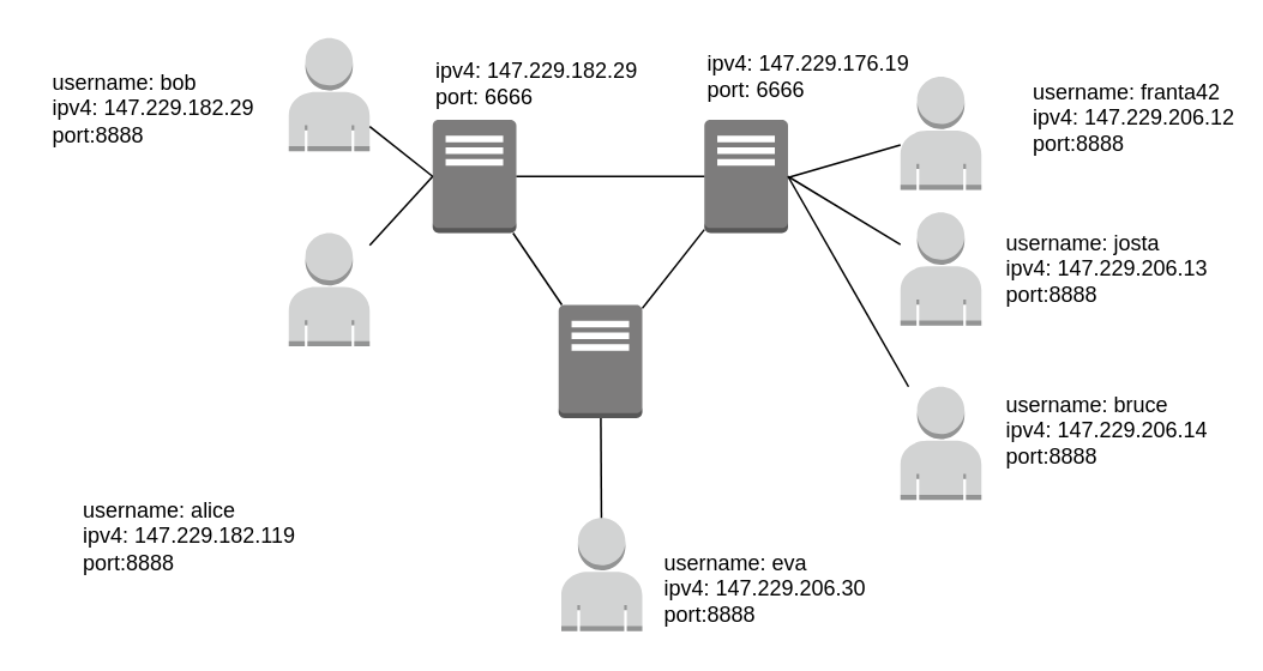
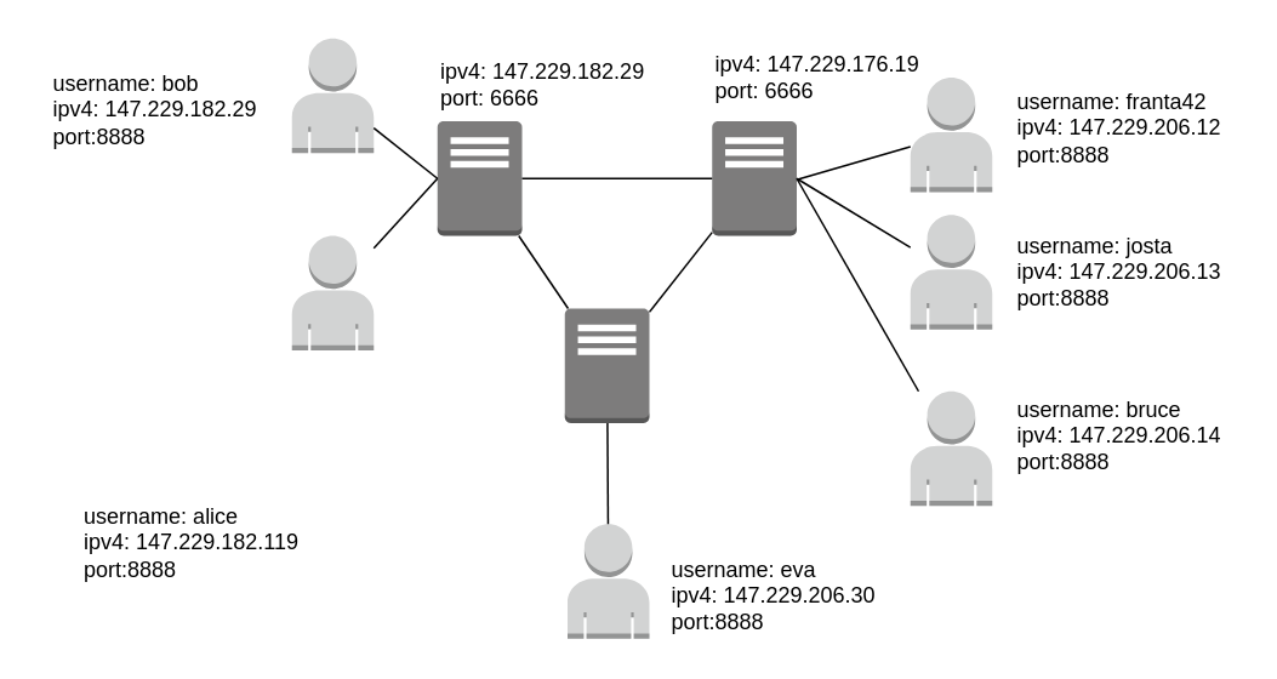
  <mxCell id="0" />
  <mxCell id="1" parent="0" />
  <mxCell id="2" value="" style="outlineConnect=0;dashed=0;verticalLabelPosition=bottom;verticalAlign=top;align=center;html=1;shape=mxgraph.aws3.user;fillColor=#D2D3D3;gradientColor=none;" vertex="1" parent="1"><mxGeometry x="160" y="20.5" width="45" height="63" as="geometry" /></mxCell>
  <mxCell id="3" value="" style="outlineConnect=0;dashed=0;verticalLabelPosition=bottom;verticalAlign=top;align=center;html=1;shape=mxgraph.aws3.user;fillColor=#D2D3D3;gradientColor=none;" vertex="1" parent="1"><mxGeometry x="160" y="129" width="45" height="63" as="geometry" /></mxCell>
  <mxCell id="4" value="" style="outlineConnect=0;dashed=0;verticalLabelPosition=bottom;verticalAlign=top;align=center;html=1;shape=mxgraph.aws3.traditional_server;fillColor=#7D7C7C;gradientColor=none;" vertex="1" parent="1"><mxGeometry x="240" y="66" width="46.5" height="63" as="geometry" /></mxCell>
  <mxCell id="5" value="" style="outlineConnect=0;dashed=0;verticalLabelPosition=bottom;verticalAlign=top;align=center;html=1;shape=mxgraph.aws3.traditional_server;fillColor=#7D7C7C;gradientColor=none;" vertex="1" parent="1"><mxGeometry x="310" y="169" width="46.5" height="63" as="geometry" /></mxCell>
  <mxCell id="6" value="" style="outlineConnect=0;dashed=0;verticalLabelPosition=bottom;verticalAlign=top;align=center;html=1;shape=mxgraph.aws3.user;fillColor=#D2D3D3;gradientColor=none;" vertex="1" parent="1"><mxGeometry x="311.5" y="287.5" width="45" height="63" as="geometry" /></mxCell>
  <mxCell id="7" value="" style="outlineConnect=0;dashed=0;verticalLabelPosition=bottom;verticalAlign=top;align=center;html=1;shape=mxgraph.aws3.traditional_server;fillColor=#7D7C7C;gradientColor=none;" vertex="1" parent="1"><mxGeometry x="391" y="66" width="46.5" height="63" as="geometry" /></mxCell>
  <mxCell id="8" value="" style="outlineConnect=0;dashed=0;verticalLabelPosition=bottom;verticalAlign=top;align=center;html=1;shape=mxgraph.aws3.user;fillColor=#D2D3D3;gradientColor=none;" vertex="1" parent="1"><mxGeometry x="500" y="42" width="45" height="63" as="geometry" /></mxCell>
  <mxCell id="9" value="" style="outlineConnect=0;dashed=0;verticalLabelPosition=bottom;verticalAlign=top;align=center;html=1;shape=mxgraph.aws3.user;fillColor=#D2D3D3;gradientColor=none;" vertex="1" parent="1"><mxGeometry x="500" y="117.5" width="45" height="63" as="geometry" /></mxCell>
  <mxCell id="10" value="" style="outlineConnect=0;dashed=0;verticalLabelPosition=bottom;verticalAlign=top;align=center;html=1;shape=mxgraph.aws3.user;fillColor=#D2D3D3;gradientColor=none;" vertex="1" parent="1"><mxGeometry x="500" y="214.5" width="45" height="63" as="geometry" /></mxCell>
  <mxCell id="11" value="" style="endArrow=none;html=1;entryX=0;entryY=0.5;entryDx=0;entryDy=0;entryPerimeter=0;" edge="1" parent="1" source="2" target="4"><mxGeometry width="50" height="50" relative="1" as="geometry"><mxPoint x="30" y="419" as="sourcePoint" /><mxPoint x="80" y="369" as="targetPoint" /></mxGeometry></mxCell>
  <mxCell id="12" value="" style="endArrow=none;html=1;entryX=0;entryY=0.5;entryDx=0;entryDy=0;entryPerimeter=0;" edge="1" parent="1" source="3" target="4"><mxGeometry width="50" height="50" relative="1" as="geometry"><mxPoint x="30" y="419" as="sourcePoint" /><mxPoint x="80" y="369" as="targetPoint" /></mxGeometry></mxCell>
  <mxCell id="13" value="" style="endArrow=none;html=1;" edge="1" parent="1" source="5" target="4"><mxGeometry width="50" height="50" relative="1" as="geometry"><mxPoint x="30" y="419" as="sourcePoint" /><mxPoint x="80" y="369" as="targetPoint" /></mxGeometry></mxCell>
  <mxCell id="14" value="" style="endArrow=none;html=1;" edge="1" parent="1" source="7" target="5"><mxGeometry width="50" height="50" relative="1" as="geometry"><mxPoint x="40" y="309" as="sourcePoint" /><mxPoint x="90" y="259" as="targetPoint" /></mxGeometry></mxCell>
  <mxCell id="15" value="" style="endArrow=none;html=1;" edge="1" parent="1" source="4" target="7"><mxGeometry width="50" height="50" relative="1" as="geometry"><mxPoint x="310" y="69" as="sourcePoint" /><mxPoint x="360" y="19" as="targetPoint" /></mxGeometry></mxCell>
  <mxCell id="16" value="" style="endArrow=none;html=1;" edge="1" parent="1" source="6" target="5"><mxGeometry width="50" height="50" relative="1" as="geometry"><mxPoint x="160" y="419" as="sourcePoint" /><mxPoint x="210" y="369" as="targetPoint" /></mxGeometry></mxCell>
  <mxCell id="17" value="" style="endArrow=none;html=1;entryX=1;entryY=0.5;entryDx=0;entryDy=0;entryPerimeter=0;" edge="1" parent="1" source="10" target="7"><mxGeometry width="50" height="50" relative="1" as="geometry"><mxPoint x="170" y="429" as="sourcePoint" /><mxPoint x="220" y="379" as="targetPoint" /></mxGeometry></mxCell>
  <mxCell id="18" value="" style="endArrow=none;html=1;entryX=1;entryY=0.5;entryDx=0;entryDy=0;entryPerimeter=0;" edge="1" parent="1" source="9" target="7"><mxGeometry width="50" height="50" relative="1" as="geometry"><mxPoint x="180" y="439" as="sourcePoint" /><mxPoint x="230" y="389" as="targetPoint" /></mxGeometry></mxCell>
  <mxCell id="19" value="" style="endArrow=none;html=1;" edge="1" parent="1" source="8"><mxGeometry width="50" height="50" relative="1" as="geometry"><mxPoint x="190" y="449" as="sourcePoint" /><mxPoint x="438" y="98" as="targetPoint" /></mxGeometry></mxCell>
- <mxCell id="20" value="&lt;div style=&quot;text-align: left&quot;&gt;&lt;span&gt;username: franta42&lt;/span&gt;&lt;/div&gt;&lt;div style=&quot;text-align: left&quot;&gt;&lt;span&gt;ipv4:&amp;nbsp;&lt;/span&gt;&lt;span&gt;147.229.206.12&lt;/span&gt;&lt;/div&gt;&lt;div style=&quot;text-align: left&quot;&gt;&lt;span&gt;port:8888&lt;/span&gt;&lt;/div&gt;" style="text;html=1;strokeColor=none;fillColor=none;align=center;verticalAlign=middle;whiteSpace=wrap;rounded=0;" vertex="1" parent="1"><mxGeometry x="565" y="41" width="130" height="48" as="geometry" /></mxCell>
+ <mxCell id="20" value="&lt;div style=&quot;text-align: left&quot;&gt;&lt;span&gt;username: franta42&lt;/span&gt;&lt;/div&gt;&lt;div style=&quot;text-align: left&quot;&gt;&lt;span&gt;ipv4:&amp;nbsp;&lt;/span&gt;&lt;span&gt;147.229.206.12&lt;/span&gt;&lt;/div&gt;&lt;div style=&quot;text-align: left&quot;&gt;&lt;span&gt;port:8888&lt;/span&gt;&lt;/div&gt;" style="text;html=1;strokeColor=none;fillColor=none;align=center;verticalAlign=middle;whiteSpace=wrap;rounded=0;" vertex="1" parent="1"><mxGeometry x="550" y="46" width="130" height="48" as="geometry" /></mxCell>
  <mxCell id="21" value="&lt;div style=&quot;text-align: left&quot;&gt;&lt;span&gt;username: josta&lt;/span&gt;&lt;/div&gt;&lt;div style=&quot;text-align: left&quot;&gt;&lt;span&gt;ipv4:&amp;nbsp;&lt;/span&gt;&lt;span&gt;147.229.206.13&lt;/span&gt;&lt;/div&gt;&lt;div style=&quot;text-align: left&quot;&gt;&lt;span&gt;port:8888&lt;/span&gt;&lt;/div&gt;" style="text;html=1;strokeColor=none;fillColor=none;align=center;verticalAlign=middle;whiteSpace=wrap;rounded=0;" vertex="1" parent="1"><mxGeometry x="550" y="125" width="130" height="48" as="geometry" /></mxCell>
  <mxCell id="22" value="&lt;div style=&quot;text-align: left&quot;&gt;&lt;span&gt;username: bruce&lt;/span&gt;&lt;/div&gt;&lt;div style=&quot;text-align: left&quot;&gt;&lt;span&gt;ipv4:&amp;nbsp;&lt;/span&gt;&lt;span&gt;147.229.206.14&lt;/span&gt;&lt;/div&gt;&lt;div style=&quot;text-align: left&quot;&gt;&lt;span&gt;port:8888&lt;/span&gt;&lt;/div&gt;" style="text;html=1;strokeColor=none;fillColor=none;align=center;verticalAlign=middle;whiteSpace=wrap;rounded=0;" vertex="1" parent="1"><mxGeometry x="550" y="215" width="130" height="48" as="geometry" /></mxCell>
  <mxCell id="23" value="&lt;div style=&quot;text-align: left&quot;&gt;&lt;span&gt;username: eva&lt;/span&gt;&lt;/div&gt;&lt;div style=&quot;text-align: left&quot;&gt;&lt;span&gt;ipv4:&amp;nbsp;&lt;/span&gt;&lt;span&gt;147.229.206.30&lt;/span&gt;&lt;/div&gt;&lt;div style=&quot;text-align: left&quot;&gt;&lt;span&gt;port:8888&lt;/span&gt;&lt;/div&gt;" style="text;html=1;strokeColor=none;fillColor=none;align=center;verticalAlign=middle;whiteSpace=wrap;rounded=0;" vertex="1" parent="1"><mxGeometry x="360" y="302.5" width="130" height="48" as="geometry" /></mxCell>
  <mxCell id="24" value="&lt;div style=&quot;text-align: left&quot;&gt;&lt;span&gt;username: alice&lt;/span&gt;&lt;/div&gt;&lt;div style=&quot;text-align: left&quot;&gt;&lt;span&gt;ipv4:&amp;nbsp;&lt;/span&gt;&lt;span&gt;147.229.182.119&lt;/span&gt;&lt;/div&gt;&lt;div style=&quot;text-align: left&quot;&gt;&lt;span&gt;port:8888&lt;/span&gt;&lt;/div&gt;" style="text;html=1;strokeColor=none;fillColor=none;align=center;verticalAlign=middle;whiteSpace=wrap;rounded=0;" vertex="1" parent="1"><mxGeometry x="40" y="274" width="130" height="48" as="geometry" /></mxCell>
  <mxCell id="25" value="&lt;div style=&quot;text-align: left&quot;&gt;&lt;span&gt;username: bob&lt;/span&gt;&lt;/div&gt;&lt;div style=&quot;text-align: left&quot;&gt;&lt;span&gt;ipv4:&amp;nbsp;&lt;/span&gt;&lt;span&gt;147.229.182.29&lt;/span&gt;&lt;/div&gt;&lt;div style=&quot;text-align: left&quot;&gt;&lt;span&gt;port:8888&lt;/span&gt;&lt;/div&gt;" style="text;html=1;strokeColor=none;fillColor=none;align=center;verticalAlign=middle;whiteSpace=wrap;rounded=0;" vertex="1" parent="1"><mxGeometry x="20" y="35.5" width="130" height="48" as="geometry" /></mxCell>
  <mxCell id="26" value="ipv4: 147.229.182.29&lt;br&gt;port: 6666&lt;br&gt;" style="text;html=1;strokeColor=none;fillColor=none;align=left;verticalAlign=middle;whiteSpace=wrap;rounded=0;" vertex="1" parent="1"><mxGeometry x="240" y="36" width="123" height="20" as="geometry" /></mxCell>
  <mxCell id="27" value="ipv4: 147.229.176.19&lt;br&gt;port: 6666&lt;br&gt;" style="text;html=1;strokeColor=none;fillColor=none;align=left;verticalAlign=middle;whiteSpace=wrap;rounded=0;" vertex="1" parent="1"><mxGeometry x="391" y="32" width="123" height="20" as="geometry" /></mxCell>
